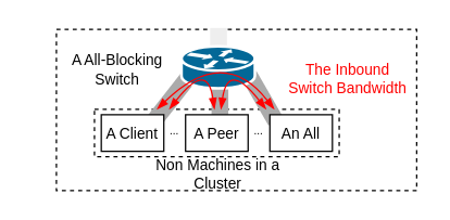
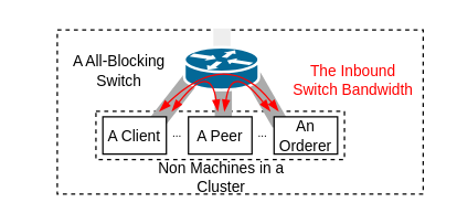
  <mxCell id="0" />
  <mxCell id="1" parent="0" />
  <mxCell id="2" value="" style="rounded=0;whiteSpace=wrap;html=1;dashed=1;" parent="1" vertex="1"><mxGeometry x="41" y="21" width="265" height="119" as="geometry" /></mxCell>
  <mxCell id="3" value="" style="rounded=0;whiteSpace=wrap;html=1;dashed=1;" parent="1" vertex="1"><mxGeometry x="69" y="80" width="180" height="35" as="geometry" /></mxCell>
  <mxCell id="4" value="" style="rounded=0;whiteSpace=wrap;html=1;shadow=0;fontSize=10;strokeColor=none;fillColor=#ABABAB;imageWidth=21;imageHeight=21;absoluteArcSize=1;rotation=38;" parent="1" vertex="1"><mxGeometry x="119.28" y="49.38" width="12.39" height="45.93" as="geometry" /></mxCell>
  <mxCell id="5" value="" style="rounded=0;whiteSpace=wrap;html=1;shadow=0;fontSize=10;strokeColor=none;fillColor=#ABABAB;imageWidth=21;imageHeight=21;absoluteArcSize=1;rotation=0;" parent="1" vertex="1"><mxGeometry x="155.07" y="53.58" width="12.39" height="35.49" as="geometry" /></mxCell>
  <mxCell id="6" value="" style="rounded=0;whiteSpace=wrap;html=1;shadow=0;labelBackgroundColor=none;fontSize=10;" parent="1" vertex="1"><mxGeometry x="74" y="84" width="46" height="27" as="geometry" /></mxCell>
  <mxCell id="7" value="" style="rounded=0;whiteSpace=wrap;html=1;shadow=0;fontSize=10;strokeColor=none;fillColor=#ABABAB;imageWidth=21;imageHeight=21;absoluteArcSize=1;rotation=-30;" parent="1" vertex="1"><mxGeometry x="186.28" y="52.07" width="12.39" height="39.42" as="geometry" /></mxCell>
  <mxCell id="8" value="" style="rounded=0;whiteSpace=wrap;html=1;shadow=0;labelBackgroundColor=none;fontSize=10;fontColor=#000000;strokeColor=#000000;fillColor=#FFFFFF;" parent="1" vertex="1"><mxGeometry x="198" y="84" width="46" height="27" as="geometry" /></mxCell>
  <mxCell id="9" value="" style="rounded=0;whiteSpace=wrap;html=1;shadow=0;labelBackgroundColor=none;fontSize=10;fontColor=#000000;strokeColor=#000000;fillColor=#FFFFFF;" parent="1" vertex="1"><mxGeometry x="136" y="84" width="46" height="27" as="geometry" /></mxCell>
  <mxCell id="10" value="" style="rounded=0;whiteSpace=wrap;html=1;shadow=0;fontSize=10;strokeColor=none;fillColor=#eeeeee;imageWidth=21;imageHeight=21;absoluteArcSize=1;rotation=0;" parent="1" vertex="1"><mxGeometry x="154.07" y="20" width="12.39" height="17.07" as="geometry" /></mxCell>
  <mxCell id="11" value="" style="shape=mxgraph.cisco.routers.router;html=1;pointerEvents=1;dashed=0;fillColor=#036897;strokeColor=#ffffff;strokeWidth=2;verticalLabelPosition=bottom;verticalAlign=top;align=center;outlineConnect=0;" parent="1" vertex="1"><mxGeometry x="133" y="33.5" width="54" height="31" as="geometry" /></mxCell>
  <mxCell id="12" value="" style="endArrow=blockThin;startArrow=blockThin;html=1;fontSize=1;curved=1;strokeWidth=1;endFill=1;startFill=1;entryX=0.462;entryY=-0.049;entryDx=0;entryDy=0;strokeColor=#FF0000;entryPerimeter=0;" parent="1" edge="1"><mxGeometry width="50" height="50" relative="1" as="geometry"><mxPoint x="124" y="80" as="sourcePoint" /><mxPoint x="157.252" y="80" as="targetPoint" /><Array as="points"><mxPoint x="152" y="44" /></Array></mxGeometry></mxCell>
  <mxCell id="13" value="" style="endArrow=blockThin;startArrow=blockThin;html=1;fontSize=1;curved=1;strokeWidth=1;endFill=1;startFill=1;entryX=0.462;entryY=-0.049;entryDx=0;entryDy=0;strokeColor=#FF0000;entryPerimeter=0;" parent="1" edge="1"><mxGeometry width="50" height="50" relative="1" as="geometry"><mxPoint x="195.252" y="80" as="sourcePoint" /><mxPoint x="162" y="80" as="targetPoint" /><Array as="points"><mxPoint x="167.252" y="44" /></Array></mxGeometry></mxCell>
  <mxCell id="14" value="&lt;font style=&quot;font-size: 11px;&quot;&gt;The Inbound&lt;br&gt;Switch Bandwidth&lt;/font&gt;" style="text;html=1;strokeColor=none;fillColor=none;align=center;verticalAlign=middle;whiteSpace=wrap;rounded=0;fontSize=8;fontColor=#FF0000;" parent="1" vertex="1"><mxGeometry x="202" y="43" width="107" height="30" as="geometry" /></mxCell>
  <mxCell id="15" value="" style="endArrow=blockThin;startArrow=blockThin;html=1;fontSize=1;curved=1;strokeWidth=1;endFill=1;startFill=1;entryX=0.462;entryY=-0.049;entryDx=0;entryDy=0;strokeColor=#FF0000;entryPerimeter=0;" parent="1" edge="1"><mxGeometry width="50" height="50" relative="1" as="geometry"><mxPoint x="115" y="80" as="sourcePoint" /><mxPoint x="201.252" y="80" as="targetPoint" /><Array as="points"><mxPoint x="164" y="32" /></Array></mxGeometry></mxCell>
  <mxCell id="16" value="&lt;font style=&quot;font-size: 11px;&quot;&gt;A Client&lt;br&gt;&lt;/font&gt;" style="text;html=1;strokeColor=none;fillColor=none;align=center;verticalAlign=middle;whiteSpace=wrap;rounded=0;fontSize=10;" parent="1" vertex="1"><mxGeometry x="70" y="86" width="54" height="24" as="geometry" /></mxCell>
  <mxCell id="17" value="&lt;font style=&quot;font-size: 11px;&quot;&gt;A Peer&lt;br&gt;&lt;/font&gt;" style="text;html=1;strokeColor=none;fillColor=none;align=center;verticalAlign=middle;whiteSpace=wrap;rounded=0;fontSize=10;" parent="1" vertex="1"><mxGeometry x="132" y="86" width="54" height="24" as="geometry" /></mxCell>
- <mxCell id="18" value="&lt;font style=&quot;font-size: 11px;&quot;&gt;An All&lt;br&gt;&lt;/font&gt;" style="text;html=1;strokeColor=none;fillColor=none;align=center;verticalAlign=middle;whiteSpace=wrap;rounded=0;fontSize=10;" parent="1" vertex="1"><mxGeometry x="194" y="86" width="54" height="24" as="geometry" /></mxCell>
+ <mxCell id="18" value="&lt;font style=&quot;font-size: 11px;&quot;&gt;An Orderer&lt;br&gt;&lt;/font&gt;" style="text;html=1;strokeColor=none;fillColor=none;align=center;verticalAlign=middle;whiteSpace=wrap;rounded=0;fontSize=10;" parent="1" vertex="1"><mxGeometry x="194" y="86" width="54" height="24" as="geometry" /></mxCell>
  <mxCell id="19" value="&lt;font style=&quot;font-size: 11px;&quot; color=&quot;#000000&quot;&gt;A All-Blocking &lt;br&gt;Switch&lt;/font&gt;" style="text;html=1;strokeColor=none;fillColor=none;align=center;verticalAlign=middle;whiteSpace=wrap;rounded=0;fontSize=8;fontColor=#FF0000;" parent="1" vertex="1"><mxGeometry x="20" y="36" width="132" height="30" as="geometry" /></mxCell>
  <mxCell id="20" value="..." style="text;html=1;strokeColor=none;fillColor=none;align=center;verticalAlign=middle;whiteSpace=wrap;rounded=0;fontSize=8;fontColor=#000000;" parent="1" vertex="1"><mxGeometry x="98" y="81" width="60" height="30" as="geometry" /></mxCell>
  <mxCell id="21" value="..." style="text;html=1;strokeColor=none;fillColor=none;align=center;verticalAlign=middle;whiteSpace=wrap;rounded=0;fontSize=8;fontColor=#000000;" parent="1" vertex="1"><mxGeometry x="160" y="81" width="60" height="30" as="geometry" /></mxCell>
  <mxCell id="22" value="&lt;span style=&quot;font-size: 11px;&quot;&gt;Non Machines in a Cluster&lt;/span&gt;" style="text;html=1;strokeColor=none;fillColor=none;align=center;verticalAlign=middle;whiteSpace=wrap;rounded=0;fontSize=10;" parent="1" vertex="1"><mxGeometry x="96" y="116" width="128" height="24" as="geometry" /></mxCell>
